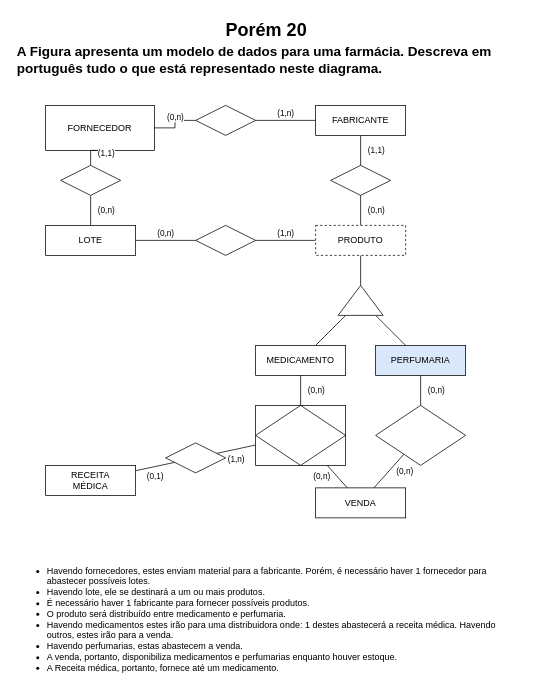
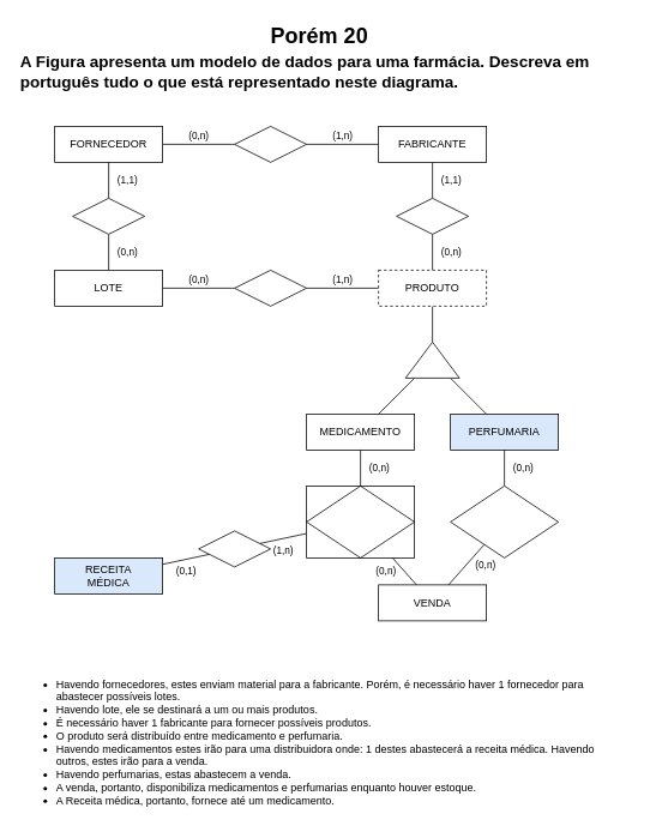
  <mxCell id="0" />
  <mxCell id="1" parent="0" />
  <mxCell id="2" value="Porém 20" style="text;strokeColor=none;fillColor=none;html=1;fontSize=24;fontStyle=1;verticalAlign=middle;align=center;" parent="1" vertex="1"><mxGeometry x="180" y="20" width="348" height="40" as="geometry" /></mxCell>
  <mxCell id="3" value="&lt;ul&gt;&lt;li&gt;Havendo fornecedores, estes enviam material para a fabricante. Porém, é necessário haver 1 fornecedor para abastecer possíveis lotes.&lt;/li&gt;&lt;li&gt;Havendo lote, ele se destinará a um ou mais produtos.&lt;/li&gt;&lt;li&gt;É necessário haver 1 fabricante para fornecer possíveis produtos.&lt;/li&gt;&lt;li&gt;O produto será distribuído entre medicamento e perfumaria.&lt;/li&gt;&lt;li&gt;Havendo medicamentos estes irão para uma distribuidora onde: 1 destes abastecerá a receita médica. Havendo outros, estes irão para a venda.&lt;/li&gt;&lt;li&gt;Havendo perfumarias, estas abastecem a venda.&lt;/li&gt;&lt;li&gt;A venda, portanto, disponibiliza medicamentos e perfumarias enquanto houver estoque.&lt;/li&gt;&lt;li&gt;A Receita médica, portanto, fornece até um medicamento.&lt;/li&gt;&lt;/ul&gt;" style="text;strokeColor=none;fillColor=none;align=left;verticalAlign=middle;whiteSpace=wrap;rounded=0;html=1;" parent="1" vertex="1"><mxGeometry x="20" y="740" width="680" height="170" as="geometry" /></mxCell>
  <mxCell id="4" value="&lt;h2&gt;A Figura apresenta um modelo de dados para uma farmácia. Descreva em português tudo o que está representado neste diagrama.&lt;/h2&gt;" style="text;strokeColor=none;fillColor=none;align=left;verticalAlign=middle;whiteSpace=wrap;rounded=0;html=1;" parent="1" vertex="1"><mxGeometry x="20" y="60" width="680" height="40" as="geometry" /></mxCell>
  <mxCell id="5" value="(0,n)" style="edgeStyle=orthogonalEdgeStyle;rounded=0;orthogonalLoop=1;jettySize=auto;html=1;endArrow=none;endFill=0;verticalAlign=bottom;" parent="1" source="6" target="8" edge="1"><mxGeometry relative="1" as="geometry" /></mxCell>
- <mxCell id="6" value="FORNECEDOR" style="whiteSpace=wrap;html=1;" parent="1" vertex="1"><mxGeometry x="60" y="140" width="145" height="60" as="geometry" /></mxCell>
+ <mxCell id="6" value="FORNECEDOR" style="whiteSpace=wrap;html=1;" parent="1" vertex="1"><mxGeometry x="60" y="140" width="120" height="40" as="geometry" /></mxCell>
  <mxCell id="7" value="(1,n)" style="edgeStyle=orthogonalEdgeStyle;rounded=0;orthogonalLoop=1;jettySize=auto;html=1;endArrow=none;endFill=0;verticalAlign=bottom;" parent="1" source="8" target="10" edge="1"><mxGeometry relative="1" as="geometry" /></mxCell>
  <mxCell id="8" value="" style="rhombus;whiteSpace=wrap;html=1;" parent="1" vertex="1"><mxGeometry x="260" y="140" width="80" height="40" as="geometry" /></mxCell>
  <mxCell id="9" value="(1,1)" style="edgeStyle=orthogonalEdgeStyle;rounded=0;orthogonalLoop=1;jettySize=auto;html=1;endArrow=none;endFill=0;labelPosition=right;verticalLabelPosition=middle;align=left;verticalAlign=middle;spacing=10;" parent="1" source="10" target="11" edge="1"><mxGeometry relative="1" as="geometry" /></mxCell>
  <mxCell id="10" value="FABRICANTE" style="whiteSpace=wrap;html=1;" parent="1" vertex="1"><mxGeometry x="420" y="140" width="120" height="40" as="geometry" /></mxCell>
  <mxCell id="11" value="" style="rhombus;whiteSpace=wrap;html=1;" parent="1" vertex="1"><mxGeometry x="440" y="220" width="80" height="40" as="geometry" /></mxCell>
  <mxCell id="12" value="(1,n)" style="edgeStyle=orthogonalEdgeStyle;rounded=0;orthogonalLoop=1;jettySize=auto;html=1;endArrow=none;endFill=0;verticalAlign=bottom;" parent="1" source="15" target="21" edge="1"><mxGeometry relative="1" as="geometry" /></mxCell>
  <mxCell id="13" value="(0,n)" style="edgeStyle=orthogonalEdgeStyle;rounded=0;orthogonalLoop=1;jettySize=auto;html=1;endArrow=none;endFill=0;labelPosition=right;verticalLabelPosition=middle;align=left;verticalAlign=middle;spacing=10;" parent="1" source="15" target="11" edge="1"><mxGeometry relative="1" as="geometry" /></mxCell>
  <mxCell id="14" value="" style="edgeStyle=orthogonalEdgeStyle;rounded=0;orthogonalLoop=1;jettySize=auto;html=1;endArrow=none;endFill=0;" parent="1" source="15" target="24" edge="1"><mxGeometry relative="1" as="geometry" /></mxCell>
  <mxCell id="15" value="PRODUTO" style="whiteSpace=wrap;html=1;dashed=1;" parent="1" vertex="1"><mxGeometry x="420" y="300" width="120" height="40" as="geometry" /></mxCell>
  <mxCell id="16" value="(0,n)" style="edgeStyle=orthogonalEdgeStyle;rounded=0;orthogonalLoop=1;jettySize=auto;html=1;endArrow=none;endFill=0;labelPosition=right;verticalLabelPosition=middle;align=left;verticalAlign=middle;spacing=10;" parent="1" source="17" target="19" edge="1"><mxGeometry relative="1" as="geometry" /></mxCell>
  <mxCell id="17" value="LOTE" style="whiteSpace=wrap;html=1;" parent="1" vertex="1"><mxGeometry x="60" y="300" width="120" height="40" as="geometry" /></mxCell>
  <mxCell id="18" value="(1,1)" style="edgeStyle=orthogonalEdgeStyle;rounded=0;orthogonalLoop=1;jettySize=auto;html=1;endArrow=none;endFill=0;labelPosition=right;verticalLabelPosition=middle;align=left;verticalAlign=middle;spacing=10;" parent="1" source="19" target="6" edge="1"><mxGeometry relative="1" as="geometry" /></mxCell>
  <mxCell id="19" value="" style="rhombus;whiteSpace=wrap;html=1;" parent="1" vertex="1"><mxGeometry x="80" y="220" width="80" height="40" as="geometry" /></mxCell>
  <mxCell id="20" value="(0,n)" style="edgeStyle=orthogonalEdgeStyle;rounded=0;orthogonalLoop=1;jettySize=auto;html=1;endArrow=none;endFill=0;verticalAlign=bottom;" parent="1" source="21" target="17" edge="1"><mxGeometry relative="1" as="geometry" /></mxCell>
  <mxCell id="21" value="" style="rhombus;whiteSpace=wrap;html=1;" parent="1" vertex="1"><mxGeometry x="260" y="300" width="80" height="40" as="geometry" /></mxCell>
  <mxCell id="22" style="edgeStyle=none;rounded=0;orthogonalLoop=1;jettySize=auto;html=1;endArrow=none;endFill=0;" parent="1" source="24" target="25" edge="1"><mxGeometry relative="1" as="geometry" /></mxCell>
  <mxCell id="23" style="edgeStyle=none;rounded=0;orthogonalLoop=1;jettySize=auto;html=1;endArrow=none;endFill=0;" parent="1" source="24" target="26" edge="1"><mxGeometry relative="1" as="geometry" /></mxCell>
  <mxCell id="24" value="" style="triangle;whiteSpace=wrap;html=1;direction=north;" parent="1" vertex="1"><mxGeometry x="450" y="380" width="60" height="40" as="geometry" /></mxCell>
  <mxCell id="25" value="MEDICAMENTO" style="whiteSpace=wrap;html=1;" parent="1" vertex="1"><mxGeometry x="340" y="460" width="120" height="40" as="geometry" /></mxCell>
  <mxCell id="26" value="PERFUMARIA" style="whiteSpace=wrap;html=1;fillColor=#dae8fc;" parent="1" vertex="1"><mxGeometry x="500" y="460" width="120" height="40" as="geometry" /></mxCell>
  <mxCell id="27" value="(0,n)" style="edgeStyle=none;rounded=0;orthogonalLoop=1;jettySize=auto;html=1;endArrow=none;endFill=0;align=left;labelPosition=right;verticalLabelPosition=middle;verticalAlign=middle;spacing=10;" parent="1" source="29" target="25" edge="1"><mxGeometry relative="1" as="geometry" /></mxCell>
  <mxCell id="28" value="(1,n)" style="edgeStyle=none;rounded=0;orthogonalLoop=1;jettySize=auto;html=1;endArrow=none;endFill=0;verticalAlign=top;" parent="1" source="29" target="37" edge="1"><mxGeometry relative="1" as="geometry" /></mxCell>
  <mxCell id="29" value="" style="shape=associativeEntity;whiteSpace=wrap;html=1;align=center;" parent="1" vertex="1"><mxGeometry x="340" y="540" width="120" height="80" as="geometry" /></mxCell>
  <mxCell id="30" value="(0,n)" style="edgeStyle=none;rounded=0;orthogonalLoop=1;jettySize=auto;html=1;endArrow=none;endFill=0;align=left;labelPosition=right;verticalLabelPosition=middle;verticalAlign=middle;spacing=10;" parent="1" source="31" target="26" edge="1"><mxGeometry relative="1" as="geometry" /></mxCell>
  <mxCell id="31" value="" style="rhombus;whiteSpace=wrap;html=1;" parent="1" vertex="1"><mxGeometry x="500" y="540" width="120" height="80" as="geometry" /></mxCell>
  <mxCell id="32" value="(0,n)" style="edgeStyle=none;rounded=0;orthogonalLoop=1;jettySize=auto;html=1;endArrow=none;endFill=0;spacing=10;align=left;" parent="1" source="33" target="31" edge="1"><mxGeometry relative="1" as="geometry" /></mxCell>
  <mxCell id="33" value="VENDA" style="whiteSpace=wrap;html=1;" parent="1" vertex="1"><mxGeometry x="420" y="650" width="120" height="40" as="geometry" /></mxCell>
  <mxCell id="34" value="(0,n)" style="edgeStyle=none;rounded=0;orthogonalLoop=1;jettySize=auto;html=1;endArrow=none;endFill=0;labelPosition=left;verticalLabelPosition=middle;align=right;verticalAlign=middle;spacing=10;" parent="1" source="33" target="29" edge="1"><mxGeometry relative="1" as="geometry" /></mxCell>
  <mxCell id="35" value="(0,1)" style="edgeStyle=none;rounded=0;orthogonalLoop=1;jettySize=auto;html=1;endArrow=none;endFill=0;verticalAlign=top;" parent="1" source="36" target="37" edge="1"><mxGeometry relative="1" as="geometry" /></mxCell>
- <mxCell id="36" value="RECEITA&lt;br&gt;MÉDICA" style="whiteSpace=wrap;html=1;" parent="1" vertex="1"><mxGeometry x="60" y="620" width="120" height="40" as="geometry" /></mxCell>
+ <mxCell id="36" value="RECEITA&lt;br&gt;MÉDICA" style="whiteSpace=wrap;html=1;fillColor=#dae8fc;" parent="1" vertex="1"><mxGeometry x="60" y="620" width="120" height="40" as="geometry" /></mxCell>
  <mxCell id="37" value="" style="rhombus;whiteSpace=wrap;html=1;" parent="1" vertex="1"><mxGeometry x="220" y="590" width="80" height="40" as="geometry" /></mxCell>
